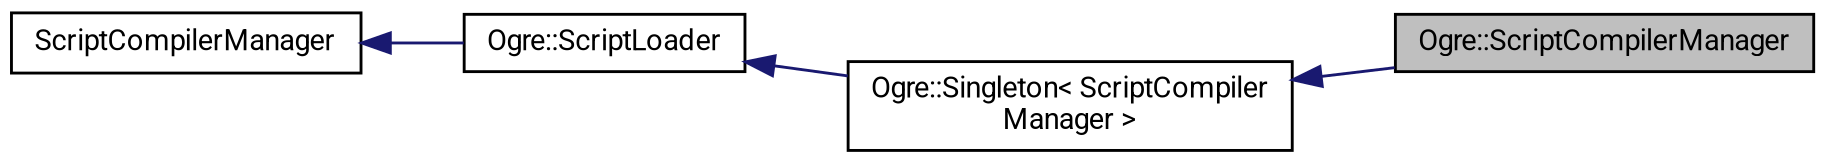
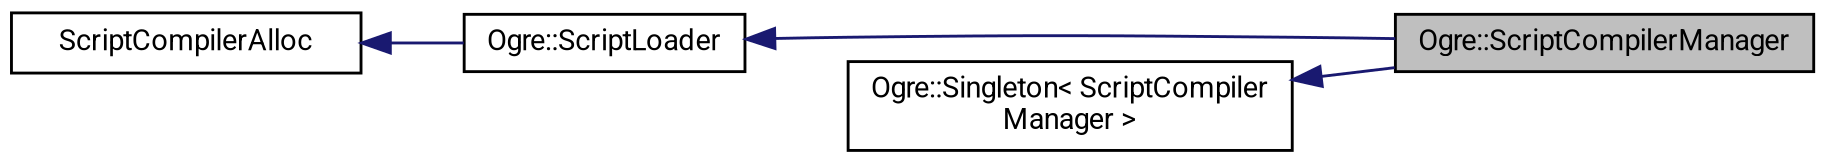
  digraph {
    fontname=Roboto
    rankdir=LR
    node [color=black fontname=Roboto fontsize=10 shape=record]
    edge [color=midnightblue dir=back fontname=Roboto fontsize=10 labelfontname=Helvetica labelfontsize=10 style=solid]
    n1 [fillcolor=grey75 fontcolor=black height=0.2 label="Ogre::ScriptCompilerManager" style=filled width=0.4]
    n2 [height=0.2 label="Ogre::Singleton\< ScriptCompiler\lManager \>" width=0.4]
    n3 [height=0.2 label="Ogre::ScriptLoader" width=0.4]
-   n4 [height=0.2 label=ScriptCompilerManager width=0.4]
+   n4 [height=0.2 label=ScriptCompilerAlloc width=0.4]
    n2 -> n1
-   n3 -> n2
+   n3 -> n1
    n4 -> n3
  }
